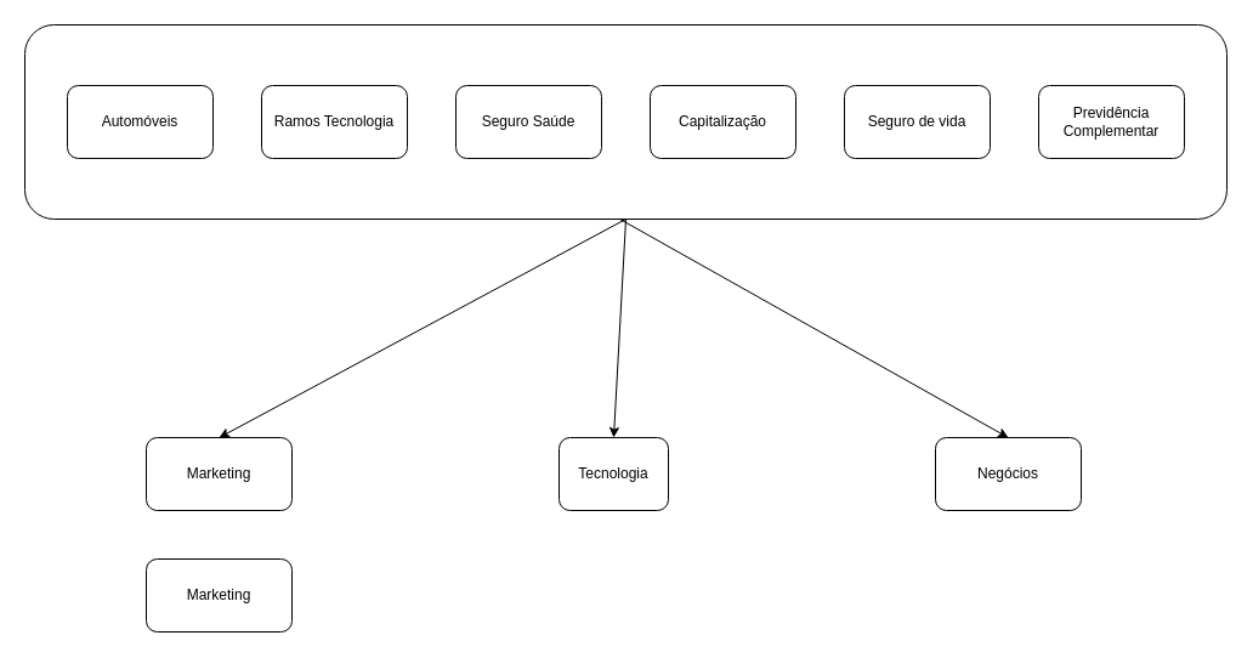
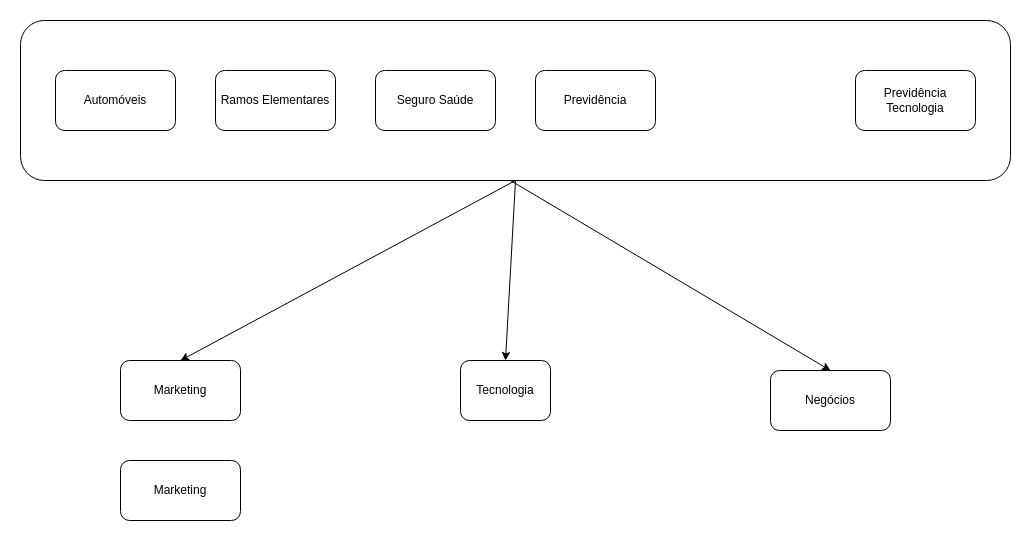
  <mxCell id="0" />
  <mxCell id="1" parent="0" />
  <mxCell id="2" value="Marketing" style="rounded=1;whiteSpace=wrap;html=1;" vertex="1" parent="1"><mxGeometry x="120" y="360" width="120" height="60" as="geometry" /></mxCell>
  <mxCell id="3" value="Tecnologia" style="rounded=1;whiteSpace=wrap;html=1;" vertex="1" parent="1"><mxGeometry x="460" y="360" width="90" height="60" as="geometry" /></mxCell>
- <mxCell id="4" value="Negócios" style="rounded=1;whiteSpace=wrap;html=1;" vertex="1" parent="1"><mxGeometry x="770" y="360" width="120" height="60" as="geometry" /></mxCell>
+ <mxCell id="4" value="Negócios" style="rounded=1;whiteSpace=wrap;html=1;" vertex="1" parent="1"><mxGeometry x="770" y="370" width="120" height="60" as="geometry" /></mxCell>
  <mxCell id="5" value="" style="rounded=1;whiteSpace=wrap;html=1;" vertex="1" parent="1"><mxGeometry x="20" y="20" width="990" height="160" as="geometry" /></mxCell>
  <mxCell id="6" value="" style="group" vertex="1" connectable="0" parent="1"><mxGeometry x="55" y="70" width="920" height="60" as="geometry" /></mxCell>
  <mxCell id="7" value="Automóveis" style="rounded=1;whiteSpace=wrap;html=1;" vertex="1" parent="6"><mxGeometry width="120" height="60" as="geometry" /></mxCell>
- <mxCell id="8" value="Ramos Tecnologia" style="rounded=1;whiteSpace=wrap;html=1;" vertex="1" parent="6"><mxGeometry x="160" width="120" height="60" as="geometry" /></mxCell>
+ <mxCell id="8" value="Ramos Elementares" style="rounded=1;whiteSpace=wrap;html=1;" vertex="1" parent="6"><mxGeometry x="160" width="120" height="60" as="geometry" /></mxCell>
  <mxCell id="9" value="Seguro Saúde" style="rounded=1;whiteSpace=wrap;html=1;" vertex="1" parent="6"><mxGeometry x="320" width="120" height="60" as="geometry" /></mxCell>
- <mxCell id="10" value="Capitalização" style="rounded=1;whiteSpace=wrap;html=1;" vertex="1" parent="6"><mxGeometry x="480" width="120" height="60" as="geometry" /></mxCell>
- <mxCell id="11" value="Seguro de vida" style="rounded=1;whiteSpace=wrap;html=1;" vertex="1" parent="6"><mxGeometry x="640" width="120" height="60" as="geometry" /></mxCell>
- <mxCell id="12" value="Previdência Complementar" style="rounded=1;whiteSpace=wrap;html=1;" vertex="1" parent="6"><mxGeometry x="800" width="120" height="60" as="geometry" /></mxCell>
+ <mxCell id="10" value="Previdência" style="rounded=1;whiteSpace=wrap;html=1;" vertex="1" parent="6"><mxGeometry x="480" width="120" height="60" as="geometry" /></mxCell>
+ <mxCell id="12" value="Previdência Tecnologia" style="rounded=1;whiteSpace=wrap;html=1;" vertex="1" parent="6"><mxGeometry x="800" width="120" height="60" as="geometry" /></mxCell>
  <mxCell id="13" value="" style="endArrow=classic;html=1;rounded=0;exitX=0.5;exitY=1;exitDx=0;exitDy=0;entryX=0.5;entryY=0;entryDx=0;entryDy=0;" edge="1" parent="1" source="5" target="3"><mxGeometry width="50" height="50" relative="1" as="geometry"><mxPoint x="610" y="330" as="sourcePoint" /><mxPoint x="660" y="280" as="targetPoint" /></mxGeometry></mxCell>
  <mxCell id="14" value="" style="endArrow=classic;html=1;rounded=0;exitX=0.5;exitY=1;exitDx=0;exitDy=0;entryX=0.5;entryY=0;entryDx=0;entryDy=0;" edge="1" parent="1" source="5" target="2"><mxGeometry width="50" height="50" relative="1" as="geometry"><mxPoint x="610" y="330" as="sourcePoint" /><mxPoint x="660" y="280" as="targetPoint" /></mxGeometry></mxCell>
  <mxCell id="15" value="" style="endArrow=classic;html=1;rounded=0;entryX=0.5;entryY=0;entryDx=0;entryDy=0;" edge="1" parent="1" target="4"><mxGeometry width="50" height="50" relative="1" as="geometry"><mxPoint x="510" y="180" as="sourcePoint" /><mxPoint x="660" y="280" as="targetPoint" /></mxGeometry></mxCell>
  <mxCell id="16" value="Marketing" style="rounded=1;whiteSpace=wrap;html=1;" vertex="1" parent="1"><mxGeometry x="120" y="460" width="120" height="60" as="geometry" /></mxCell>
